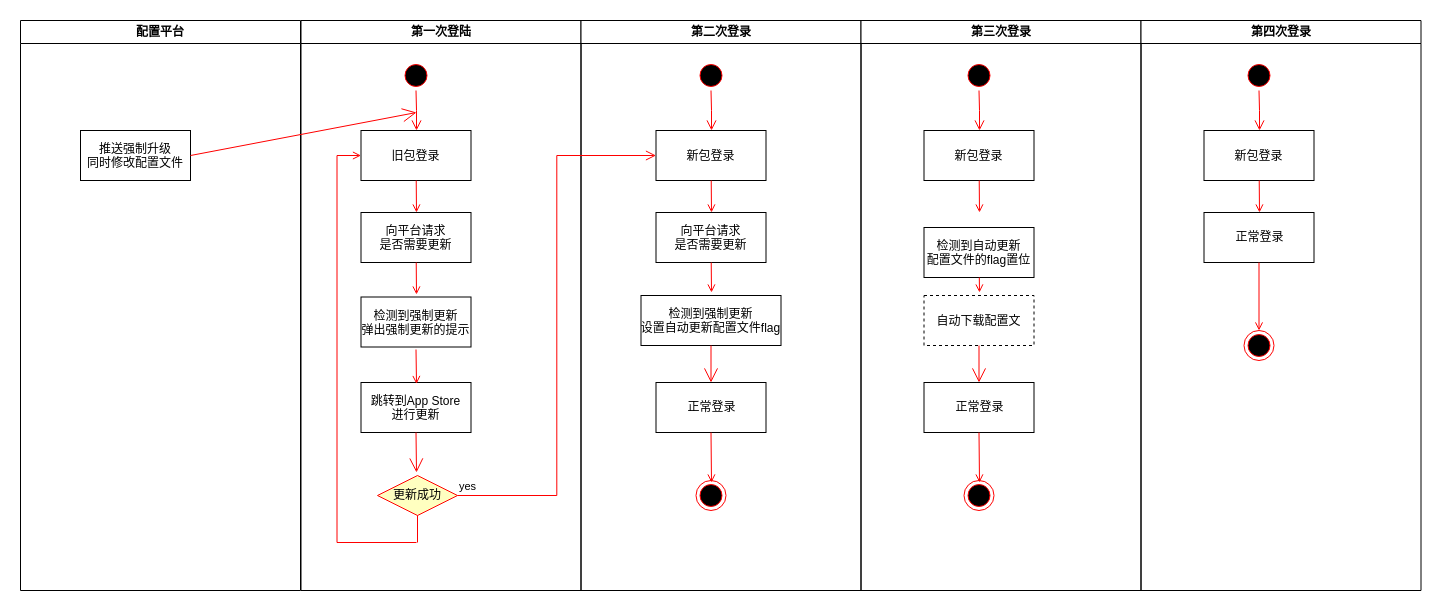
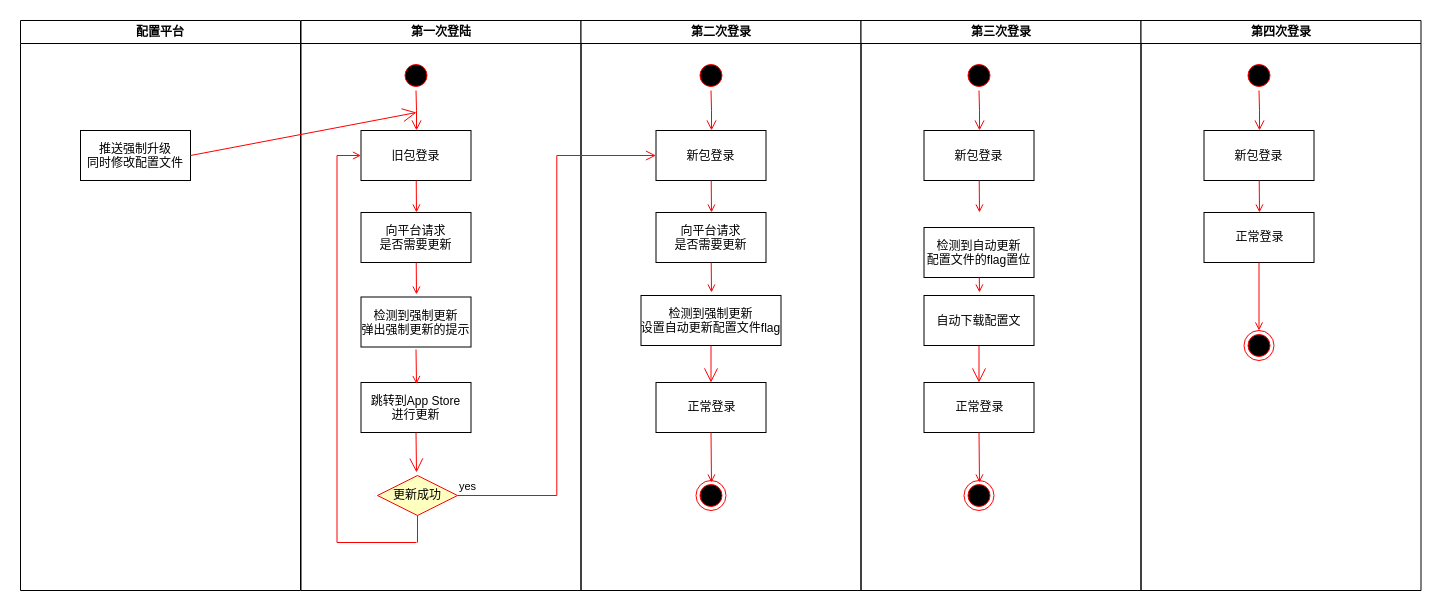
  <mxCell id="0" />
  <mxCell id="1" parent="0" />
  <mxCell id="2" value="第一次登陆" style="swimlane;whiteSpace=wrap" parent="1" vertex="1"><mxGeometry x="300.5" y="20" width="280" height="570" as="geometry"><mxRectangle x="164.5" y="128" width="90" height="23" as="alternateBounds" /></mxGeometry></mxCell>
  <mxCell id="3" value="" style="ellipse;shape=startState;fillColor=#000000;strokeColor=#ff0000;" parent="2" vertex="1"><mxGeometry x="100" y="40" width="30" height="30" as="geometry" /></mxCell>
  <mxCell id="4" value="" style="edgeStyle=elbowEdgeStyle;elbow=horizontal;verticalAlign=bottom;endArrow=open;endSize=8;strokeColor=#FF0000;endFill=1;rounded=0" parent="2" source="3" target="5" edge="1"><mxGeometry x="100" y="40" as="geometry"><mxPoint x="115" y="110" as="targetPoint" /></mxGeometry></mxCell>
  <mxCell id="5" value="旧包登录" style="" parent="2" vertex="1"><mxGeometry x="60" y="110" width="110" height="50" as="geometry" /></mxCell>
  <mxCell id="6" value="向平台请求&#10;是否需要更新" style="" parent="2" vertex="1"><mxGeometry x="60" y="192" width="110" height="50" as="geometry" /></mxCell>
  <mxCell id="7" value="" style="endArrow=open;strokeColor=#FF0000;endFill=1;rounded=0" parent="2" source="5" edge="1"><mxGeometry relative="1" as="geometry"><mxPoint x="115.5" y="192" as="targetPoint" /></mxGeometry></mxCell>
  <mxCell id="8" value="检测到强制更新&#10;弹出强制更新的提示" style="" parent="2" vertex="1"><mxGeometry x="60" y="276.5" width="110" height="50" as="geometry" /></mxCell>
  <mxCell id="9" value="" style="endArrow=open;strokeColor=#FF0000;endFill=1;rounded=0" parent="2" source="6" edge="1"><mxGeometry relative="1" as="geometry"><mxPoint x="115.5" y="274" as="targetPoint" /></mxGeometry></mxCell>
  <mxCell id="10" value="" style="edgeStyle=elbowEdgeStyle;elbow=horizontal;strokeColor=#FF0000;endArrow=open;endFill=1;rounded=0;" parent="2" target="5" edge="1"><mxGeometry width="100" height="100" relative="1" as="geometry"><mxPoint x="115.5" y="522" as="sourcePoint" /><mxPoint x="260" y="190" as="targetPoint" /><Array as="points"><mxPoint x="36" y="352" /><mxPoint x="30" y="552" /><mxPoint x="30" y="250" /></Array></mxGeometry></mxCell>
  <mxCell id="11" value="跳转到App Store&#10;进行更新" style="" parent="2" vertex="1"><mxGeometry x="60" y="362" width="110" height="50" as="geometry" /></mxCell>
  <mxCell id="12" value="" style="endArrow=open;strokeColor=#FF0000;endFill=1;rounded=0" parent="2" edge="1"><mxGeometry relative="1" as="geometry"><mxPoint x="115" y="329" as="sourcePoint" /><mxPoint x="115.5" y="363.5" as="targetPoint" /></mxGeometry></mxCell>
  <mxCell id="13" value="更新成功" style="rhombus;whiteSpace=wrap;html=1;fillColor=#ffffc0;strokeColor=#ff0000;" parent="2" vertex="1"><mxGeometry x="76.5" y="455" width="80" height="40" as="geometry" /></mxCell>
  <mxCell id="14" value="第二次登录" style="swimlane;whiteSpace=wrap" parent="1" vertex="1"><mxGeometry x="580.5" y="20" width="280" height="570" as="geometry" /></mxCell>
  <mxCell id="15" value="" style="ellipse;shape=startState;fillColor=#000000;strokeColor=#ff0000;" parent="14" vertex="1"><mxGeometry x="115" y="40" width="30" height="30" as="geometry" /></mxCell>
  <mxCell id="16" value="" style="edgeStyle=elbowEdgeStyle;elbow=horizontal;verticalAlign=bottom;endArrow=open;endSize=8;strokeColor=#FF0000;endFill=1;rounded=0" parent="14" source="15" target="17" edge="1"><mxGeometry x="95" y="20" as="geometry"><mxPoint x="110" y="90" as="targetPoint" /></mxGeometry></mxCell>
  <mxCell id="17" value="新包登录" style="" parent="14" vertex="1"><mxGeometry x="75" y="110" width="110" height="50" as="geometry" /></mxCell>
  <mxCell id="18" value="向平台请求&#10;是否需要更新" style="" parent="14" vertex="1"><mxGeometry x="75" y="192" width="110" height="50" as="geometry" /></mxCell>
  <mxCell id="19" value="" style="endArrow=open;strokeColor=#FF0000;endFill=1;rounded=0" parent="14" source="17" edge="1"><mxGeometry relative="1" as="geometry"><mxPoint x="130.5" y="192" as="targetPoint" /></mxGeometry></mxCell>
  <mxCell id="20" value="检测到强制更新&#10;设置自动更新配置文件flag" style="" parent="14" vertex="1"><mxGeometry x="60" y="275" width="140" height="50" as="geometry" /></mxCell>
  <mxCell id="21" value="" style="endArrow=open;strokeColor=#FF0000;endFill=1;rounded=0" parent="14" source="18" edge="1"><mxGeometry relative="1" as="geometry"><mxPoint x="130.5" y="272" as="targetPoint" /></mxGeometry></mxCell>
  <mxCell id="22" value="正常登录" style="html=1;" parent="14" vertex="1"><mxGeometry x="75" y="362" width="110" height="50" as="geometry" /></mxCell>
  <mxCell id="23" value="" style="endArrow=open;endFill=1;endSize=12;html=1;strokeColor=#FF0000;exitX=0.5;exitY=1;exitDx=0;exitDy=0;" parent="14" source="20" target="22" edge="1"><mxGeometry width="160" relative="1" as="geometry"><mxPoint x="-509.5" y="722" as="sourcePoint" /><mxPoint x="-349.5" y="722" as="targetPoint" /></mxGeometry></mxCell>
  <mxCell id="24" value="" style="ellipse;shape=endState;fillColor=#000000;strokeColor=#ff0000" parent="14" vertex="1"><mxGeometry x="115" y="460" width="30" height="30" as="geometry" /></mxCell>
  <mxCell id="25" value="第三次登录" style="swimlane;whiteSpace=wrap" parent="1" vertex="1"><mxGeometry x="860.5" y="20" width="280" height="570" as="geometry" /></mxCell>
  <mxCell id="26" value="" style="ellipse;shape=startState;fillColor=#000000;strokeColor=#ff0000;" parent="25" vertex="1"><mxGeometry x="103" y="40" width="30" height="30" as="geometry" /></mxCell>
  <mxCell id="27" value="" style="edgeStyle=elbowEdgeStyle;elbow=horizontal;verticalAlign=bottom;endArrow=open;endSize=8;strokeColor=#FF0000;endFill=1;rounded=0" parent="25" source="26" target="28" edge="1"><mxGeometry x="-361.5" y="-108" as="geometry"><mxPoint x="-346.5" y="-38" as="targetPoint" /></mxGeometry></mxCell>
  <mxCell id="28" value="新包登录" style="" parent="25" vertex="1"><mxGeometry x="63" y="110" width="110" height="50" as="geometry" /></mxCell>
  <mxCell id="29" value="检测到自动更新&#10;配置文件的flag置位" style="" parent="25" vertex="1"><mxGeometry x="63" y="207" width="110" height="50" as="geometry" /></mxCell>
  <mxCell id="30" value="" style="endArrow=open;strokeColor=#FF0000;endFill=1;rounded=0" parent="25" source="28" edge="1"><mxGeometry relative="1" as="geometry"><mxPoint x="118.5" y="192" as="targetPoint" /></mxGeometry></mxCell>
- <mxCell id="31" value="自动下载配置文" style="dashed=1;" parent="25" vertex="1"><mxGeometry x="63" y="275" width="110" height="50" as="geometry" /></mxCell>
+ <mxCell id="31" value="自动下载配置文" style="" parent="25" vertex="1"><mxGeometry x="63" y="275" width="110" height="50" as="geometry" /></mxCell>
  <mxCell id="32" value="" style="endArrow=open;strokeColor=#FF0000;endFill=1;rounded=0" parent="25" source="29" edge="1"><mxGeometry relative="1" as="geometry"><mxPoint x="118.5" y="272" as="targetPoint" /></mxGeometry></mxCell>
  <mxCell id="33" value="正常登录" style="html=1;" parent="25" vertex="1"><mxGeometry x="63" y="362" width="110" height="50" as="geometry" /></mxCell>
  <mxCell id="34" value="" style="endArrow=open;endFill=1;endSize=12;html=1;strokeColor=#FF0000;exitX=0.5;exitY=1;exitDx=0;exitDy=0;" parent="25" source="31" target="33" edge="1"><mxGeometry width="160" relative="1" as="geometry"><mxPoint x="-966" y="594" as="sourcePoint" /><mxPoint x="-806" y="594" as="targetPoint" /></mxGeometry></mxCell>
  <mxCell id="35" value="" style="ellipse;shape=endState;fillColor=#000000;strokeColor=#ff0000" parent="25" vertex="1"><mxGeometry x="103" y="460" width="30" height="30" as="geometry" /></mxCell>
  <mxCell id="36" value="" style="endArrow=open;strokeColor=#FF0000;endFill=1;rounded=0;exitX=0.5;exitY=1;exitDx=0;exitDy=0;" parent="25" source="33" edge="1"><mxGeometry relative="1" as="geometry"><mxPoint x="118.5" y="462" as="targetPoint" /></mxGeometry></mxCell>
  <mxCell id="37" value="配置平台" style="swimlane;whiteSpace=wrap" parent="1" vertex="1"><mxGeometry x="20" y="20" width="280" height="570" as="geometry"><mxRectangle x="164.5" y="128" width="90" height="23" as="alternateBounds" /></mxGeometry></mxCell>
  <mxCell id="38" value="推送强制升级&#10;同时修改配置文件" style="" parent="37" vertex="1"><mxGeometry x="60" y="110" width="110" height="50" as="geometry" /></mxCell>
  <mxCell id="39" value="" style="endArrow=open;endFill=1;endSize=12;html=1;exitX=1;exitY=0.5;exitDx=0;exitDy=0;strokeColor=#FF0000;" parent="1" source="38" edge="1"><mxGeometry width="160" relative="1" as="geometry"><mxPoint x="16" y="612" as="sourcePoint" /><mxPoint x="416" y="112" as="targetPoint" /></mxGeometry></mxCell>
  <mxCell id="40" value="" style="endArrow=none;html=1;strokeColor=#FF0000;entryX=0.5;entryY=1;entryDx=0;entryDy=0;" parent="1" target="13" edge="1"><mxGeometry width="50" height="50" relative="1" as="geometry"><mxPoint x="417" y="542" as="sourcePoint" /><mxPoint x="66" y="742" as="targetPoint" /></mxGeometry></mxCell>
  <mxCell id="41" value="yes" style="edgeStyle=orthogonalEdgeStyle;html=1;align=left;verticalAlign=bottom;endArrow=open;endSize=8;strokeColor=#ff0000;entryX=0;entryY=0.5;entryDx=0;entryDy=0;jumpSize=0;jumpStyle=sharp;rounded=0;" parent="1" source="13" target="17" edge="1"><mxGeometry x="-1" relative="1" as="geometry"><mxPoint x="553.5" y="532" as="targetPoint" /></mxGeometry></mxCell>
  <mxCell id="42" value="" style="endArrow=open;endFill=1;endSize=12;html=1;strokeColor=#FF0000;exitX=0.5;exitY=1;exitDx=0;exitDy=0;" parent="1" source="11" edge="1"><mxGeometry width="160" relative="1" as="geometry"><mxPoint x="16" y="742" as="sourcePoint" /><mxPoint x="416" y="472" as="targetPoint" /></mxGeometry></mxCell>
  <mxCell id="43" value="" style="endArrow=open;strokeColor=#FF0000;endFill=1;rounded=0;exitX=0.5;exitY=1;exitDx=0;exitDy=0;" parent="1" source="22" edge="1"><mxGeometry relative="1" as="geometry"><mxPoint x="711" y="482" as="targetPoint" /></mxGeometry></mxCell>
  <mxCell id="44" value="第四次登录" style="swimlane;whiteSpace=wrap" parent="1" vertex="1"><mxGeometry x="1140.5" y="20" width="280" height="570" as="geometry" /></mxCell>
  <mxCell id="45" value="" style="ellipse;shape=startState;fillColor=#000000;strokeColor=#ff0000;" parent="44" vertex="1"><mxGeometry x="103" y="40" width="30" height="30" as="geometry" /></mxCell>
  <mxCell id="46" value="" style="edgeStyle=elbowEdgeStyle;elbow=horizontal;verticalAlign=bottom;endArrow=open;endSize=8;strokeColor=#FF0000;endFill=1;rounded=0" parent="44" source="45" target="47" edge="1"><mxGeometry x="-361.5" y="-108" as="geometry"><mxPoint x="-346.5" y="-38" as="targetPoint" /></mxGeometry></mxCell>
  <mxCell id="47" value="新包登录" style="" parent="44" vertex="1"><mxGeometry x="63" y="110" width="110" height="50" as="geometry" /></mxCell>
  <mxCell id="48" value="" style="endArrow=open;strokeColor=#FF0000;endFill=1;rounded=0" parent="44" source="47" edge="1"><mxGeometry relative="1" as="geometry"><mxPoint x="118.5" y="192" as="targetPoint" /></mxGeometry></mxCell>
  <mxCell id="49" value="正常登录" style="html=1;" parent="44" vertex="1"><mxGeometry x="63" y="192" width="110" height="50" as="geometry" /></mxCell>
  <mxCell id="50" value="" style="ellipse;shape=endState;fillColor=#000000;strokeColor=#ff0000" parent="44" vertex="1"><mxGeometry x="103" y="310" width="30" height="30" as="geometry" /></mxCell>
  <mxCell id="51" value="" style="endArrow=open;strokeColor=#FF0000;endFill=1;rounded=0;exitX=0.5;exitY=1;exitDx=0;exitDy=0;" parent="44" source="49" target="50" edge="1"><mxGeometry relative="1" as="geometry"><mxPoint x="1122.5" y="370" as="sourcePoint" /><mxPoint x="1123" y="590" as="targetPoint" /></mxGeometry></mxCell>
